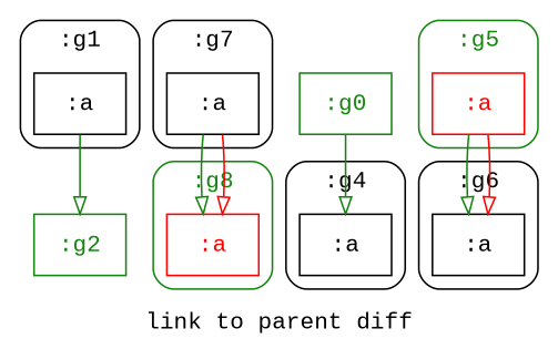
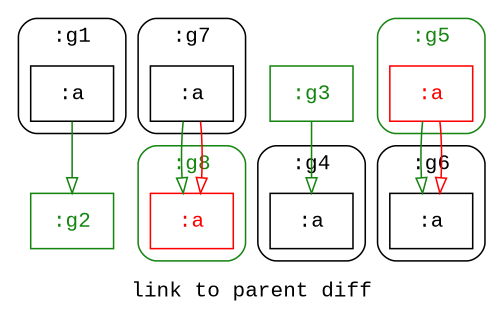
  digraph {
    bgcolor="#ffffff"
    compound=true
    fontcolor="#000000"
    fontname="Courier New"
    label="link to parent diff"
    node [color="#000000" fontcolor="#000000" fontname="Courier New" shape=rectangle]
    edge [arrowhead=empty color="#158510"]
    n1 [label=":a"]
    n2 [label=":a"]
    n3 [color="#ff0000" fontcolor="#ff0000" label=":a"]
    n4 [label=":a"]
    n5 [color="#ff0000" fontcolor="#ff0000" label=":a"]
    n6 [label=":a"]
    n7 [color="#158510" fontcolor="#158510" label=":g2"]
-   n8 [color="#158510" fontcolor="#158510" label=":g0"]
+   n8 [color="#158510" fontcolor="#158510" label=":g3"]
    subgraph cluster_1 {
      color="#000000"
      label=":g1"
      style=rounded
      n1
    }
    subgraph cluster_2 {
      color="#000000"
      label=":g7"
      style=rounded
      n2
    }
    subgraph cluster_3 {
      color="#158510"
      fontcolor="#158510"
      label=":g8"
      style=rounded
      n3
    }
    subgraph cluster_4 {
      color="#000000"
      label=":g4"
      style=rounded
      n4
    }
    subgraph cluster_5 {
      color="#158510"
      fontcolor="#158510"
      label=":g5"
      style=rounded
      n5
    }
    subgraph cluster_6 {
      color="#000000"
      label=":g6"
      style=rounded
      n6
    }
    n1 -> n7
    n2 -> n3
    n2 -> n3 [color="#ff0000"]
    n5 -> n6
    n5 -> n6 [color="#ff0000"]
    n8 -> n4
  }
